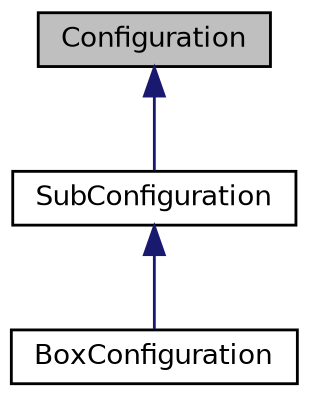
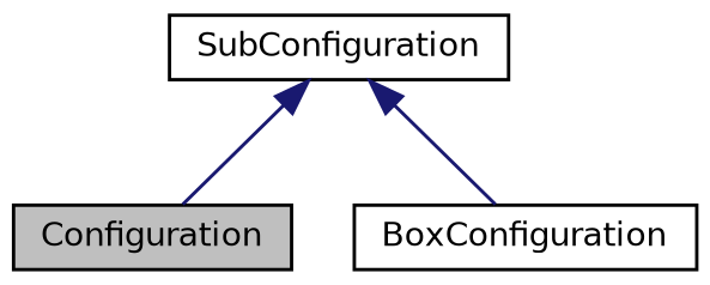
  digraph {
    node [color=black fillcolor=white fontname=Helvetica fontsize=10 shape=record style=filled]
    edge [color=midnightblue dir=back fontname=Helvetica fontsize=10 labelfontname=Helvetica labelfontsize=10 style=solid]
    n1 [fillcolor=grey75 fontcolor=black height=0.2 label=Configuration width=0.4]
    n2 [height=0.2 label=SubConfiguration width=0.4]
    n3 [height=0.2 label=BoxConfiguration width=0.4]
-   n1 -> n2
+   n2 -> n1
    n2 -> n3
  }
